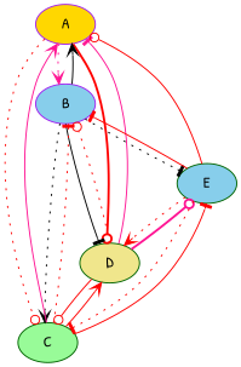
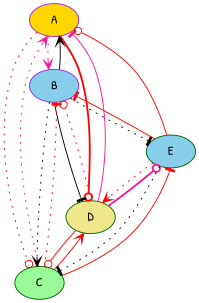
  digraph {
    fontname="Patrick Hand"
    node [color=darkgreen fillcolor=skyblue fontname="Patrick Hand" func=and style=filled]
    edge [arrowhead=tee color=red fontname="Patrick Hand" style=dotted]
    n1 [color=purple fillcolor=gold label=A]
    n2 [color=purple label=B]
    n3 [fillcolor=palegreen label=C]
    n4 [fillcolor=khaki label=D]
    n5 [label=E]
    n1 -> n2 [arrowhead=vee color=deeppink]
    n1 -> n3 [arrowhead=odot]
    n1 -> n4 [arrowhead=odot style=bold]
    n2 -> n1 [arrowhead=vee color=black style=solid]
    n2 -> n3 [arrowhead=vee color=black]
    n2 -> n4 [color=black style=solid]
    n2 -> n5 [color=black]
-   n3 -> n1 [arrowhead=vee color=deeppink style=solid]
+   n3 -> n1 [arrowhead=vee color=deeppink]
    n3 -> n2
    n3 -> n4 [arrowhead=vee style=solid]
    n3 -> n5 [style=solid]
    n4 -> n1 [color=deeppink style=solid]
    n4 -> n2 [arrowhead=odot]
    n4 -> n3 [arrowhead=odot style=solid]
    n4 -> n5 [arrowhead=odot color=deeppink style=bold]
    n5 -> n1 [arrowhead=odot style=solid]
    n5 -> n2 [style=solid]
-   n5 -> n3
+   n5 -> n3 [color=black]
    n5 -> n4 [arrowhead=vee]
  }
